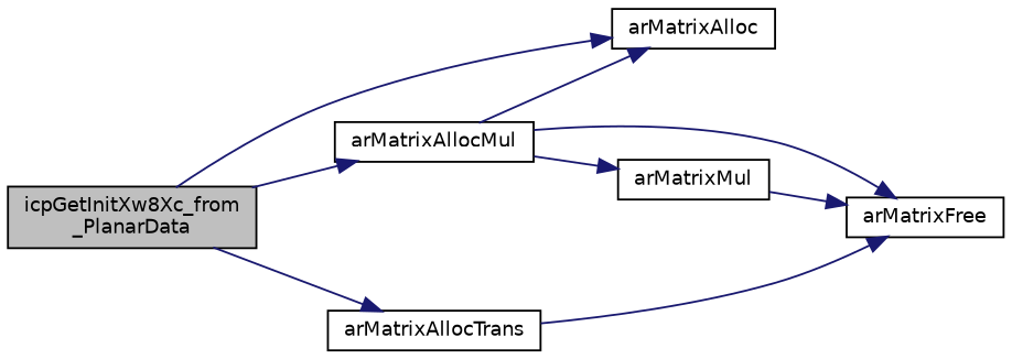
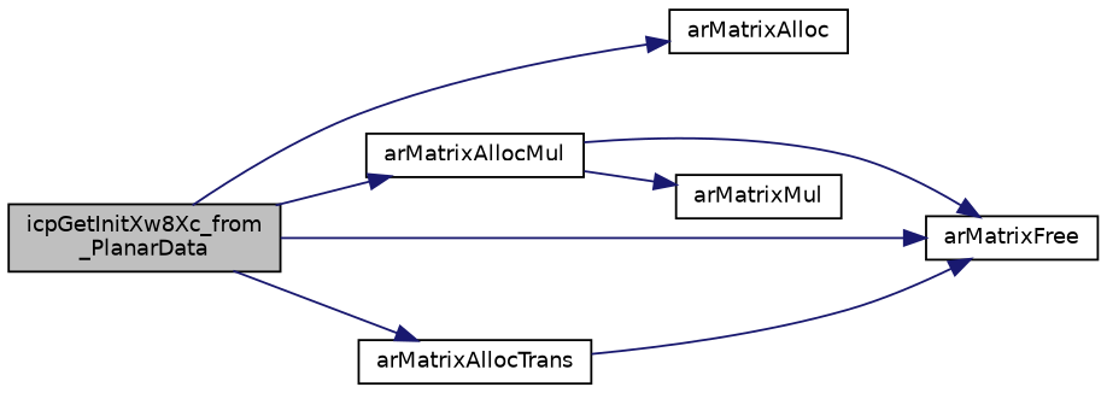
  digraph {
    rankdir=LR
    node [color=black fillcolor=white fontname=Helvetica fontsize=10 shape=record style=filled]
    edge [color=midnightblue fontname=Helvetica fontsize=10 labelfontname=Helvetica labelfontsize=10 style=solid]
    n1 [fillcolor=grey75 fontcolor=black height=0.2 label="icpGetInitXw8Xc_from\l_PlanarData" width=0.4]
    n2 [height=0.2 label=arMatrixAlloc width=0.4]
    n3 [height=0.2 label=arMatrixFree width=0.4]
    n4 [height=0.2 label=arMatrixAllocTrans width=0.4]
    n5 [height=0.2 label=arMatrixAllocMul width=0.4]
    n6 [height=0.2 label=arMatrixMul width=0.4]
    n1 -> n2
-   n6 -> n3
+   n1 -> n3
    n1 -> n4
    n1 -> n5
    n4 -> n3
-   n5 -> n2
    n5 -> n3
    n5 -> n6
  }
